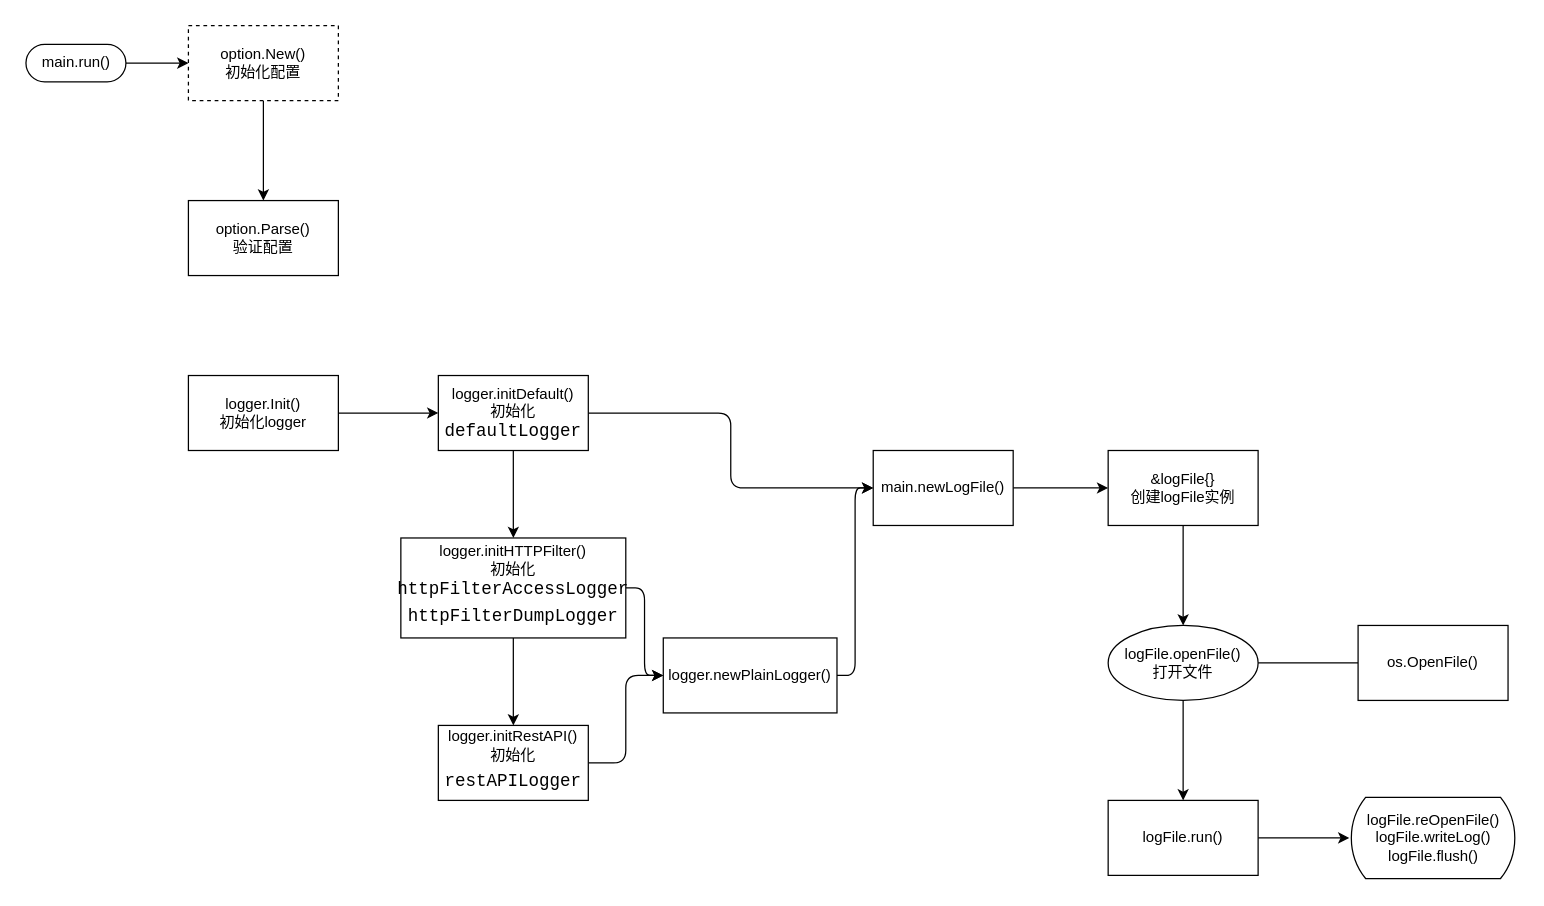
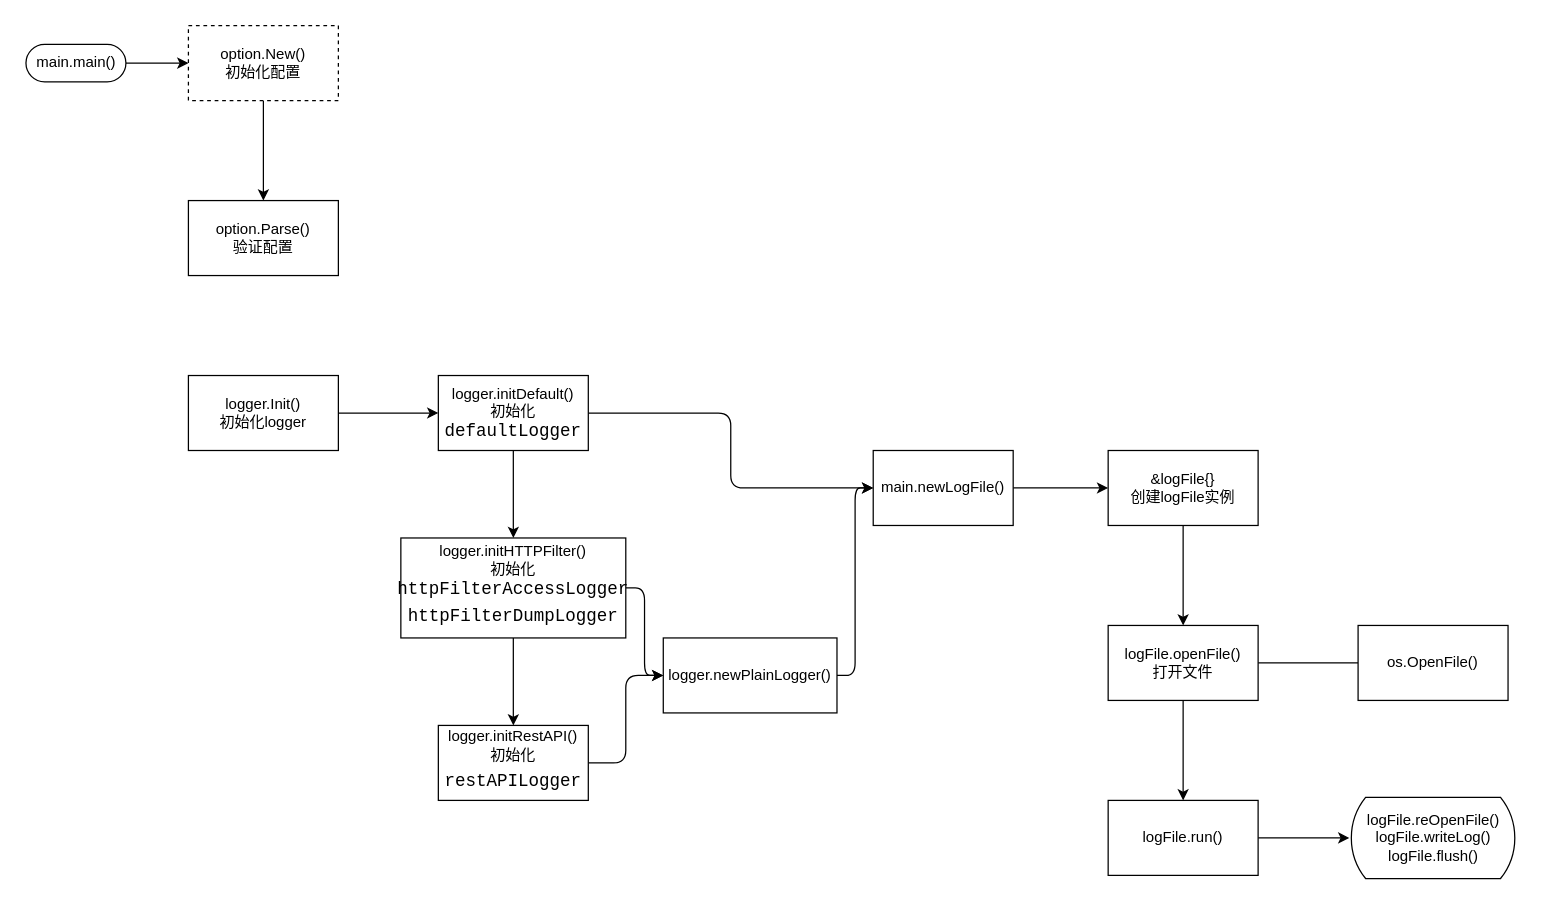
  <mxCell id="0" />
  <mxCell id="1" parent="0" />
  <mxCell id="2" value="" style="edgeStyle=none;html=1;" parent="1" source="3" target="5" edge="1"><mxGeometry relative="1" as="geometry" /></mxCell>
- <mxCell id="3" value="main.run()" style="html=1;dashed=0;whitespace=wrap;shape=mxgraph.dfd.start" parent="1" vertex="1"><mxGeometry x="20" y="35" width="80" height="30" as="geometry" /></mxCell>
+ <mxCell id="3" value="main.main()" style="html=1;dashed=0;whitespace=wrap;shape=mxgraph.dfd.start" parent="1" vertex="1"><mxGeometry x="20" y="35" width="80" height="30" as="geometry" /></mxCell>
  <mxCell id="4" value="" style="edgeStyle=none;html=1;" parent="1" source="5" target="6" edge="1"><mxGeometry relative="1" as="geometry" /></mxCell>
  <mxCell id="5" value="option.New()&lt;br&gt;初始化配置" style="whiteSpace=wrap;html=1;dashed=1;" parent="1" vertex="1"><mxGeometry x="150" y="20" width="120" height="60" as="geometry" /></mxCell>
  <mxCell id="6" value="option.Parse()&lt;br&gt;验证配置" style="whiteSpace=wrap;html=1;dashed=0;" parent="1" vertex="1"><mxGeometry x="150" y="160" width="120" height="60" as="geometry" /></mxCell>
  <mxCell id="7" value="" style="edgeStyle=none;html=1;" parent="1" source="8" target="11" edge="1"><mxGeometry relative="1" as="geometry" /></mxCell>
  <mxCell id="8" value="logger.Init()&lt;br&gt;初始化logger" style="whiteSpace=wrap;html=1;dashed=0;" parent="1" vertex="1"><mxGeometry x="150" y="300" width="120" height="60" as="geometry" /></mxCell>
  <mxCell id="9" value="" style="edgeStyle=none;html=1;" parent="1" source="11" target="14" edge="1"><mxGeometry relative="1" as="geometry" /></mxCell>
  <mxCell id="10" style="edgeStyle=orthogonalEdgeStyle;html=1;exitX=1;exitY=0.5;exitDx=0;exitDy=0;elbow=vertical;" parent="1" source="11" target="18" edge="1"><mxGeometry relative="1" as="geometry" /></mxCell>
  <mxCell id="11" value="logger.initDefault()&lt;br&gt;初始化&lt;span style=&quot;font-family: &amp;#34;consolas&amp;#34; , &amp;#34;courier new&amp;#34; , monospace ; font-size: 14px&quot;&gt;defaultLogger&lt;/span&gt;" style="whiteSpace=wrap;html=1;dashed=0;" parent="1" vertex="1"><mxGeometry x="350" y="300" width="120" height="60" as="geometry" /></mxCell>
  <mxCell id="12" value="" style="edgeStyle=none;html=1;" parent="1" source="14" target="16" edge="1"><mxGeometry relative="1" as="geometry" /></mxCell>
  <mxCell id="13" style="edgeStyle=orthogonalEdgeStyle;html=1;exitX=1;exitY=0.5;exitDx=0;exitDy=0;entryX=0;entryY=0.5;entryDx=0;entryDy=0;elbow=vertical;" parent="1" source="14" target="20" edge="1"><mxGeometry relative="1" as="geometry" /></mxCell>
  <mxCell id="14" value="logger.initHTTPFilter()&lt;br&gt;初始化&lt;br&gt;&lt;span style=&quot;font-family: &amp;#34;consolas&amp;#34; , &amp;#34;courier new&amp;#34; , monospace ; font-size: 14px&quot;&gt;httpFilterAccessLogger&lt;br&gt;&lt;/span&gt;&lt;div style=&quot;font-family: &amp;#34;consolas&amp;#34; , &amp;#34;courier new&amp;#34; , monospace ; font-size: 14px ; line-height: 28px&quot;&gt;httpFilterDumpLogger&lt;/div&gt;" style="whiteSpace=wrap;html=1;dashed=0;" parent="1" vertex="1"><mxGeometry x="320" y="430" width="180" height="80" as="geometry" /></mxCell>
  <mxCell id="15" style="edgeStyle=orthogonalEdgeStyle;html=1;exitX=1;exitY=0.5;exitDx=0;exitDy=0;entryX=0;entryY=0.5;entryDx=0;entryDy=0;elbow=vertical;" parent="1" source="16" target="20" edge="1"><mxGeometry relative="1" as="geometry" /></mxCell>
  <mxCell id="16" value="logger.initRestAPI()&lt;br&gt;初始化&lt;br&gt;&lt;div style=&quot;font-family: &amp;#34;consolas&amp;#34; , &amp;#34;courier new&amp;#34; , monospace ; font-size: 14px ; line-height: 28px&quot;&gt;restAPILogger&lt;/div&gt;" style="whiteSpace=wrap;html=1;dashed=0;" parent="1" vertex="1"><mxGeometry x="350" y="580" width="120" height="60" as="geometry" /></mxCell>
  <mxCell id="17" value="" style="edgeStyle=none;html=1;" edge="1" parent="1" source="18" target="22"><mxGeometry relative="1" as="geometry" /></mxCell>
  <mxCell id="18" value="main.newLogFile()" style="whiteSpace=wrap;html=1;dashed=0;" parent="1" vertex="1"><mxGeometry x="698" y="360" width="112" height="60" as="geometry" /></mxCell>
  <mxCell id="19" style="edgeStyle=orthogonalEdgeStyle;html=1;exitX=1;exitY=0.5;exitDx=0;exitDy=0;entryX=0;entryY=0.5;entryDx=0;entryDy=0;elbow=vertical;" parent="1" source="20" target="18" edge="1"><mxGeometry relative="1" as="geometry" /></mxCell>
  <mxCell id="20" value="logger.newPlainLogger()" style="whiteSpace=wrap;html=1;dashed=0;" parent="1" vertex="1"><mxGeometry x="530" y="510" width="139" height="60" as="geometry" /></mxCell>
  <mxCell id="21" value="" style="edgeStyle=none;html=1;" edge="1" parent="1" source="22" target="25"><mxGeometry relative="1" as="geometry" /></mxCell>
  <mxCell id="22" value="&amp;amp;logFile{}&lt;br&gt;创建logFile实例" style="whiteSpace=wrap;html=1;dashed=0;" vertex="1" parent="1"><mxGeometry x="886" y="360" width="120" height="60" as="geometry" /></mxCell>
  <mxCell id="23" value="" style="edgeStyle=none;html=1;endArrow=none;" edge="1" parent="1" source="25" target="26"><mxGeometry relative="1" as="geometry" /></mxCell>
  <mxCell id="24" value="" style="edgeStyle=none;html=1;" edge="1" parent="1" source="25" target="28"><mxGeometry relative="1" as="geometry" /></mxCell>
- <mxCell id="25" value="logFile.openFile()&lt;br&gt;打开文件" style="ellipse;whiteSpace=wrap;html=1;dashed=0;" vertex="1" parent="1"><mxGeometry x="886" y="500" width="120" height="60" as="geometry" /></mxCell>
+ <mxCell id="25" value="logFile.openFile()&lt;br&gt;打开文件" style="whiteSpace=wrap;html=1;dashed=0;" vertex="1" parent="1"><mxGeometry x="886" y="500" width="120" height="60" as="geometry" /></mxCell>
  <mxCell id="26" value="os.OpenFile()" style="whiteSpace=wrap;html=1;dashed=0;" vertex="1" parent="1"><mxGeometry x="1086" y="500" width="120" height="60" as="geometry" /></mxCell>
  <mxCell id="27" style="edgeStyle=none;html=1;exitX=1;exitY=0.5;exitDx=0;exitDy=0;entryX=0;entryY=0.5;entryDx=0;entryDy=0;entryPerimeter=0;" edge="1" parent="1" source="28" target="29"><mxGeometry relative="1" as="geometry"><mxPoint x="1106" y="670" as="targetPoint" /></mxGeometry></mxCell>
  <mxCell id="28" value="logFile.run()" style="whiteSpace=wrap;html=1;dashed=0;" vertex="1" parent="1"><mxGeometry x="886" y="640" width="120" height="60" as="geometry" /></mxCell>
  <mxCell id="29" value="logFile.reOpenFile()&lt;br&gt;logFile.writeLog()&lt;br&gt;logFile.flush()" style="html=1;dashed=0;whitespace=wrap;shape=mxgraph.dfd.loop" vertex="1" parent="1"><mxGeometry x="1079" y="637.5" width="134" height="65" as="geometry" /></mxCell>
